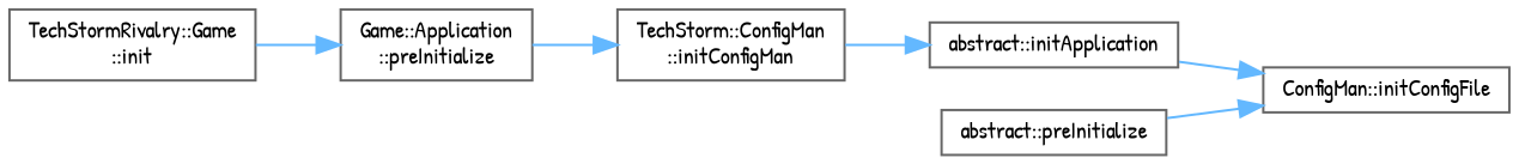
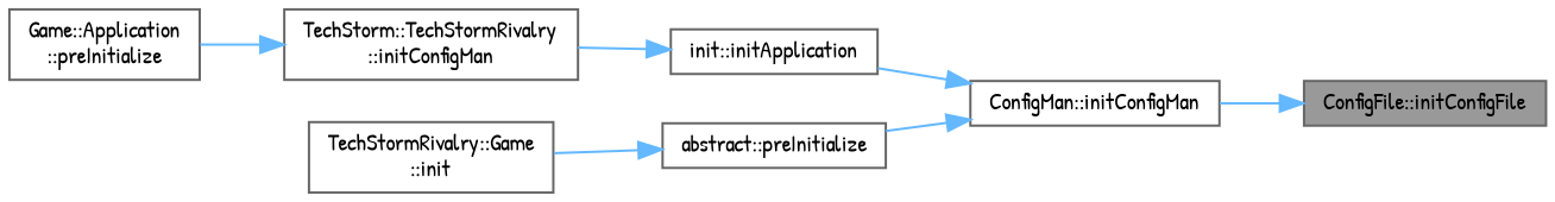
  digraph {
    fontname="Patrick Hand"
    rankdir=RL
    node [color=grey40 fillcolor=white fontname="Patrick Hand" fontsize=10 shape=box style=filled]
    edge [color=steelblue1 dir=back fontname="Patrick Hand" fontsize=10 labelfontname=Helvetica labelfontsize=10 style=solid]
-   n2 [height=0.2 label="ConfigMan::initConfigFile" width=0.4]
-   n3 [height=0.2 label="TechStorm::ConfigMan\l::initConfigMan" width=0.4]
+   n1 [color=gray40 fillcolor=grey60 fontcolor=black height=0.2 label="ConfigFile::initConfigFile" width=0.4]
+   n2 [height=0.2 label="ConfigMan::initConfigMan" width=0.4]
+   n3 [height=0.2 label="TechStorm::TechStormRivalry\l::initConfigMan" width=0.4]
    n4 [height=0.2 label="Game::Application\l::preInitialize" width=0.4]
-   n5 [height=0.2 label="abstract::initApplication" width=0.4]
+   n5 [height=0.2 label="init::initApplication" width=0.4]
    n6 [height=0.2 label="abstract::preInitialize" width=0.4]
    n7 [height=0.2 label="TechStormRivalry::Game\l::init" width=0.4]
+   n1 -> n2
    n2 -> n5
    n2 -> n6
    n3 -> n4
-   n4 -> n7
+   n6 -> n7
    n5 -> n3
  }
